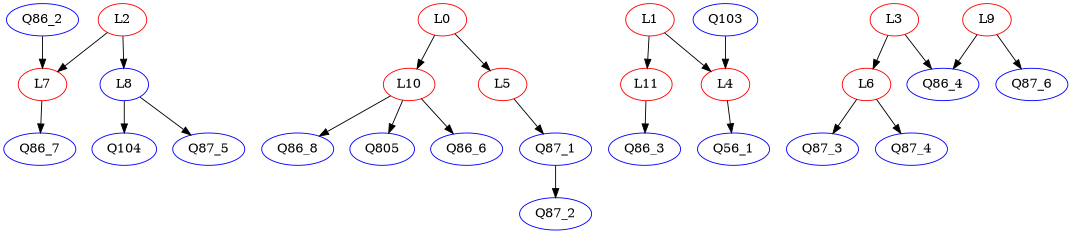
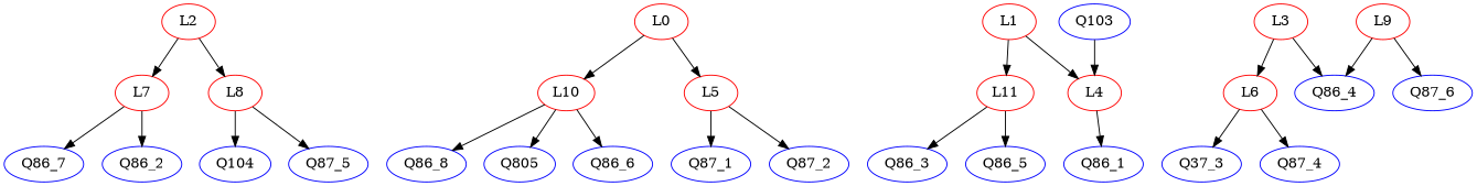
  digraph {
    node [color=blue]
    edge [color=black]
    L7 [color=red]
    Q86_7
    Q86_2
    Q87_1
    L10 [color=red]
    Q86_8
    n7 [label=Q805]
    Q86_6
    Q86_3
    L11 [color=red]
+   Q86_5
    L3 [color=red]
    L9 [color=red]
    L6 [color=red]
    Q87_6
    Q86_4
    L4 [color=red]
-   Q86_1 [label=Q56_1]
+   Q86_1
    Q103
    L2 [color=red]
-   L8
+   L8 [color=red]
    Q104
    Q87_5
-   Q87_3
+   Q87_3 [label=Q37_3]
    Q87_4
    L5 [color=red]
    Q87_2
    L1 [color=red]
    L0 [color=red]
    subgraph sub_1 {
    }
    subgraph sub_2 {
      L7
      Q86_7
      Q86_2
      Q87_1
      L10
      Q86_8
      n7
      Q86_6
      Q86_3
      L11
+     Q86_5
      L3
      L9
      L6
      Q87_6
      Q86_4
      L4
      Q86_1
      Q103
      L2
      L8
      Q104
      Q87_5
      Q87_3
      Q87_4
      L5
      Q87_2
      L1
      L0
    }
    L7 -> Q86_7
-   Q86_2 -> L7
+   L7 -> Q86_2
    L10 -> Q86_8
    L10 -> n7
    L10 -> Q86_6
    L11 -> Q86_3
+   L11 -> Q86_5
    L3 -> L6
    L3 -> Q86_4
    L9 -> Q87_6
    L9 -> Q86_4
    L6 -> Q87_3
    L6 -> Q87_4
    L4 -> Q86_1
    Q103 -> L4
    L2 -> L7
    L2 -> L8
    L8 -> Q104
    L8 -> Q87_5
    L5 -> Q87_1
-   Q87_1 -> Q87_2
+   L5 -> Q87_2
    L1 -> L11
    L1 -> L4
    L0 -> L10
    L0 -> L5
  }
